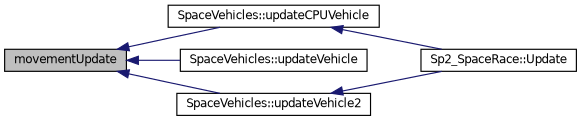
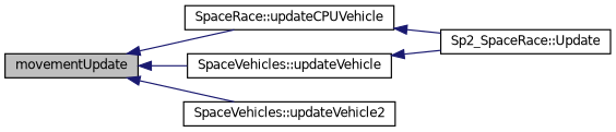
  digraph {
    rankdir=LR
    node [color=black fontname=Helvetica fontsize=10 shape=record]
    edge [color=midnightblue dir=back fontname=Helvetica fontsize=10 labelfontname=Helvetica labelfontsize=10 style=solid]
    n1 [fillcolor=grey75 fontcolor=black height=0.2 label=movementUpdate style=filled width=0.4]
-   n2 [height=0.2 label="SpaceVehicles::updateCPUVehicle" width=0.4]
+   n2 [height=0.2 label="SpaceRace::updateCPUVehicle" width=0.4]
    n3 [height=0.2 label="SpaceVehicles::updateVehicle" width=0.4]
    n4 [height=0.2 label="SpaceVehicles::updateVehicle2" width=0.4]
    n5 [height=0.2 label="Sp2_SpaceRace::Update" width=0.4]
    n1 -> n2
    n1 -> n3
    n1 -> n4
    n2 -> n5
-   n4 -> n5
+   n3 -> n5
  }
